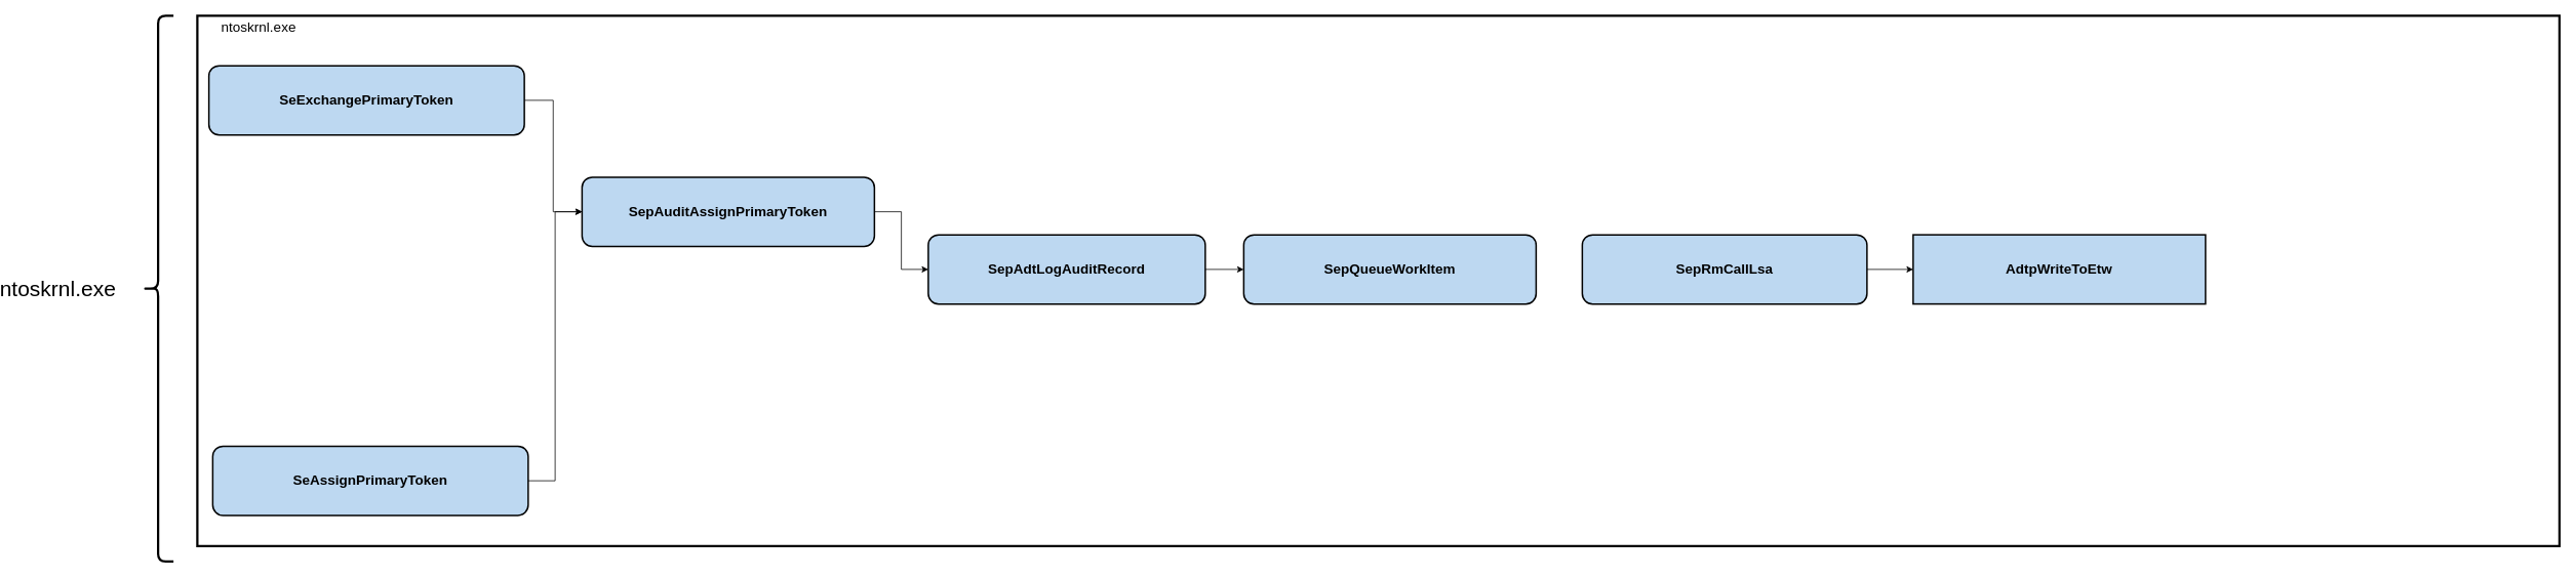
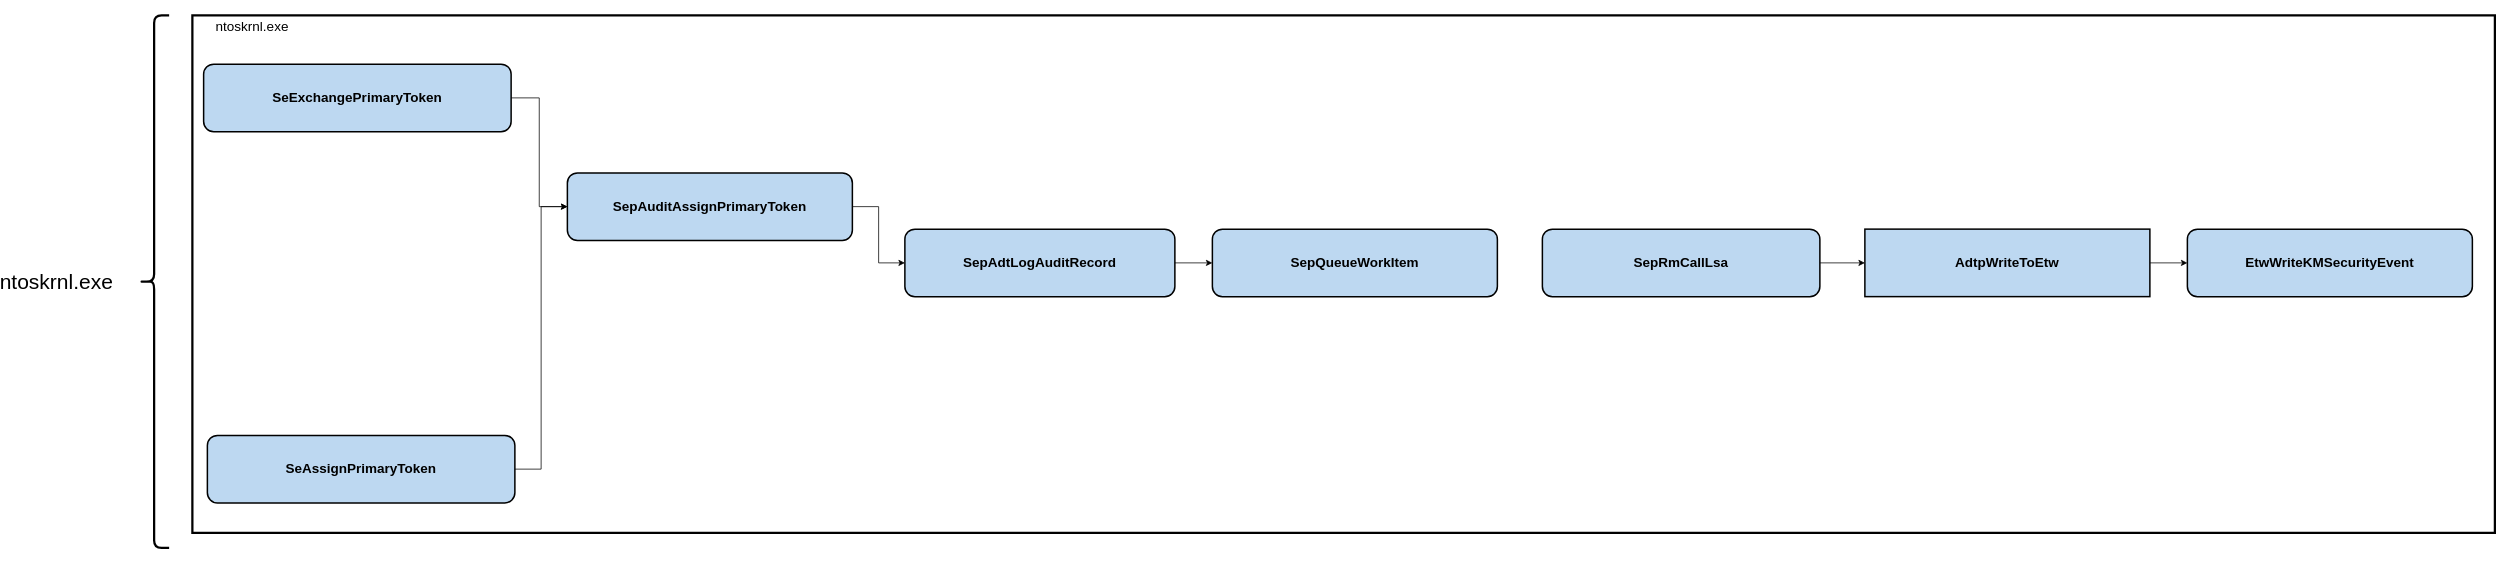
  <mxCell id="0" />
  <mxCell id="1" parent="0" />
  <mxCell id="2" value="&lt;span style=&quot;font-size: 28px;&quot;&gt;ntoskrnl.exe&lt;/span&gt;" style="text;html=1;strokeColor=none;fillColor=none;align=center;verticalAlign=middle;whiteSpace=wrap;rounded=0;" vertex="1" parent="1"><mxGeometry x="20" y="360" width="60" height="30" as="geometry" /></mxCell>
  <mxCell id="3" value="" style="shape=curlyBracket;whiteSpace=wrap;html=1;rounded=1;fontSize=20;strokeWidth=3;" vertex="1" parent="1"><mxGeometry x="160" y="20" width="40" height="710" as="geometry" /></mxCell>
  <mxCell id="4" value="" style="rounded=0;whiteSpace=wrap;html=1;fontSize=20;strokeWidth=3;" vertex="1" parent="1"><mxGeometry x="231" y="20" width="3070" height="690" as="geometry" /></mxCell>
  <mxCell id="5" style="edgeStyle=orthogonalEdgeStyle;rounded=0;orthogonalLoop=1;jettySize=auto;html=1;entryX=0;entryY=0.5;entryDx=0;entryDy=0;" edge="1" parent="1" source="6" target="15"><mxGeometry relative="1" as="geometry" /></mxCell>
  <mxCell id="6" value="&lt;b&gt;SepRmCallLsa&lt;/b&gt;" style="rounded=1;whiteSpace=wrap;html=1;fontSize=18;strokeWidth=2;fillColor=#BDD8F1;" vertex="1" parent="1"><mxGeometry x="2031" y="305" width="370" height="90" as="geometry" /></mxCell>
  <mxCell id="7" value="&lt;b&gt;SepQueueWorkItem&lt;/b&gt;" style="rounded=1;whiteSpace=wrap;html=1;fontSize=18;strokeWidth=2;fillColor=#BDD8F1;" vertex="1" parent="1"><mxGeometry x="1591" y="305" width="380" height="90" as="geometry" /></mxCell>
  <mxCell id="8" style="edgeStyle=orthogonalEdgeStyle;rounded=0;orthogonalLoop=1;jettySize=auto;html=1;entryX=0;entryY=0.5;entryDx=0;entryDy=0;" edge="1" parent="1" source="9" target="13"><mxGeometry relative="1" as="geometry" /></mxCell>
  <mxCell id="9" value="&lt;b&gt;SepAuditAssignPrimaryToken&lt;/b&gt;" style="rounded=1;whiteSpace=wrap;html=1;fontSize=18;strokeWidth=2;fillColor=#BDD8F1;" vertex="1" parent="1"><mxGeometry x="731" y="230" width="380" height="90" as="geometry" /></mxCell>
  <mxCell id="10" style="edgeStyle=orthogonalEdgeStyle;rounded=0;orthogonalLoop=1;jettySize=auto;html=1;exitX=1;exitY=0.5;exitDx=0;exitDy=0;entryX=0;entryY=0.5;entryDx=0;entryDy=0;" edge="1" parent="1" source="11" target="9"><mxGeometry relative="1" as="geometry" /></mxCell>
  <mxCell id="11" value="&lt;b&gt;SeExchangePrimaryToken&lt;/b&gt;" style="rounded=1;whiteSpace=wrap;html=1;fontSize=18;strokeWidth=2;fillColor=#BDD8F1;" vertex="1" parent="1"><mxGeometry x="246" y="85" width="410" height="90" as="geometry" /></mxCell>
  <mxCell id="12" style="edgeStyle=orthogonalEdgeStyle;rounded=0;orthogonalLoop=1;jettySize=auto;html=1;entryX=0;entryY=0.5;entryDx=0;entryDy=0;" edge="1" parent="1" source="13" target="7"><mxGeometry relative="1" as="geometry" /></mxCell>
  <mxCell id="13" value="&lt;b&gt;SepAdtLogAuditRecord&lt;/b&gt;" style="rounded=1;whiteSpace=wrap;html=1;fontSize=18;strokeWidth=2;fillColor=#BDD8F1;" vertex="1" parent="1"><mxGeometry x="1181" y="305" width="360" height="90" as="geometry" /></mxCell>
+ <mxCell id="14" style="edgeStyle=orthogonalEdgeStyle;rounded=0;orthogonalLoop=1;jettySize=auto;html=1;entryX=0;entryY=0.5;entryDx=0;entryDy=0;" edge="1" parent="1" source="15" target="16"><mxGeometry relative="1" as="geometry" /></mxCell>
  <mxCell id="15" value="&lt;b&gt;AdtpWriteToEtw&lt;/b&gt;" style="whiteSpace=wrap;html=1;fontSize=18;strokeWidth=2;fillColor=#BDD8F1;rounded=0;" vertex="1" parent="1"><mxGeometry x="2461" y="305" width="380" height="90" as="geometry" /></mxCell>
+ <mxCell id="16" value="&lt;b&gt;EtwWriteKMSecurityEvent&lt;/b&gt;" style="rounded=1;whiteSpace=wrap;html=1;fontSize=18;strokeWidth=2;fillColor=#BDD8F1;" vertex="1" parent="1"><mxGeometry x="2891" y="305" width="380" height="90" as="geometry" /></mxCell>
  <mxCell id="17" value="&lt;font style=&quot;font-size: 18px;&quot;&gt;ntoskrnl.exe&lt;/font&gt;" style="text;html=1;strokeColor=none;fillColor=none;align=center;verticalAlign=middle;whiteSpace=wrap;rounded=0;" vertex="1" parent="1"><mxGeometry x="281" y="20" width="60" height="30" as="geometry" /></mxCell>
  <mxCell id="18" style="edgeStyle=orthogonalEdgeStyle;rounded=0;orthogonalLoop=1;jettySize=auto;html=1;entryX=0;entryY=0.5;entryDx=0;entryDy=0;" edge="1" parent="1" source="19" target="9"><mxGeometry relative="1" as="geometry" /></mxCell>
  <mxCell id="19" value="&lt;b&gt;SeAssignPrimaryToken&lt;/b&gt;" style="rounded=1;whiteSpace=wrap;html=1;fontSize=18;strokeWidth=2;fillColor=#BDD8F1;" vertex="1" parent="1"><mxGeometry x="251" y="580" width="410" height="90" as="geometry" /></mxCell>
